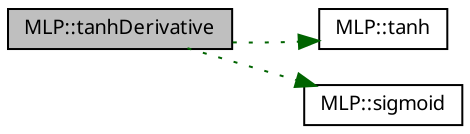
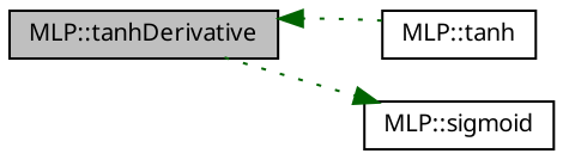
  digraph {
    fontname="Noto Sans"
    rankdir=LR
    node [color=black fontname="Noto Sans" fontsize=10 shape=record]
    edge [color=darkgreen fontname="Noto Sans" fontsize=10 labelfontname=Helvetica labelfontsize=10 style=dotted]
    n1 [fillcolor=grey75 fontcolor=black height=0.2 label="MLP::tanhDerivative" style=filled width=0.4]
    n2 [height=0.2 label="MLP::tanh" width=0.4]
    n3 [height=0.2 label="MLP::sigmoid" width=0.4]
-   n1 -> n2
+   n2 -> n1
    n1 -> n3
  }
